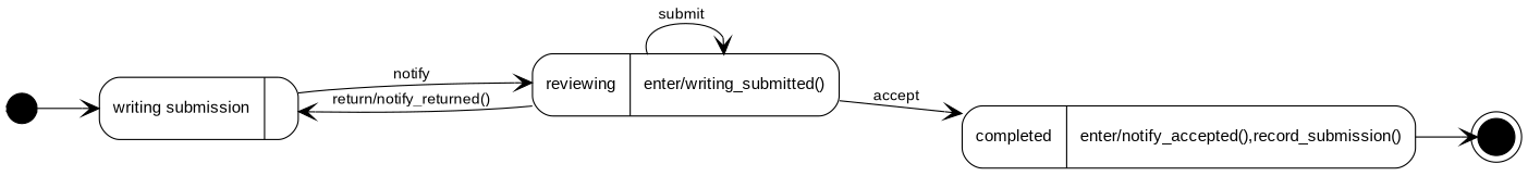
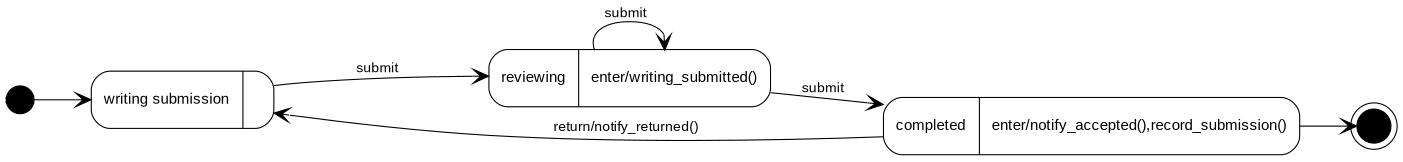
  digraph {
    rankdir=LR
    node [fontname=Arial fontsize=10 penwidth=0.7 shape=Mrecord]
    edge [arrowhead=vee dir=forward fontname=Arial fontsize=9 penwidth=0.7]
    start [color=black fillcolor=black fixedsize=true height=0.25 shape=circle style=filled width=0.25]
    n2 [label="{writing submission|}"]
    n3 [label="{reviewing|enter/writing_submitted()}"]
    end [color=black fillcolor=black fixedsize=true height=0.2 shape=doublecircle style=filled width=0.2]
    n5 [label="{completed|enter/notify_accepted(),record_submission()}"]
    start -> n2
-   n2 -> n3 [label=" notify   "]
-   n3 -> n2 [label=" return/notify_returned()   "]
+   n2 -> n3 [label=" submit   "]
+   n5 -> n2 [label=" return/notify_returned()   "]
    n3 -> n3 [label=" submit   "]
-   n3 -> n5 [label=" accept   "]
+   n3 -> n5 [label=" submit   "]
    n5 -> end
  }
